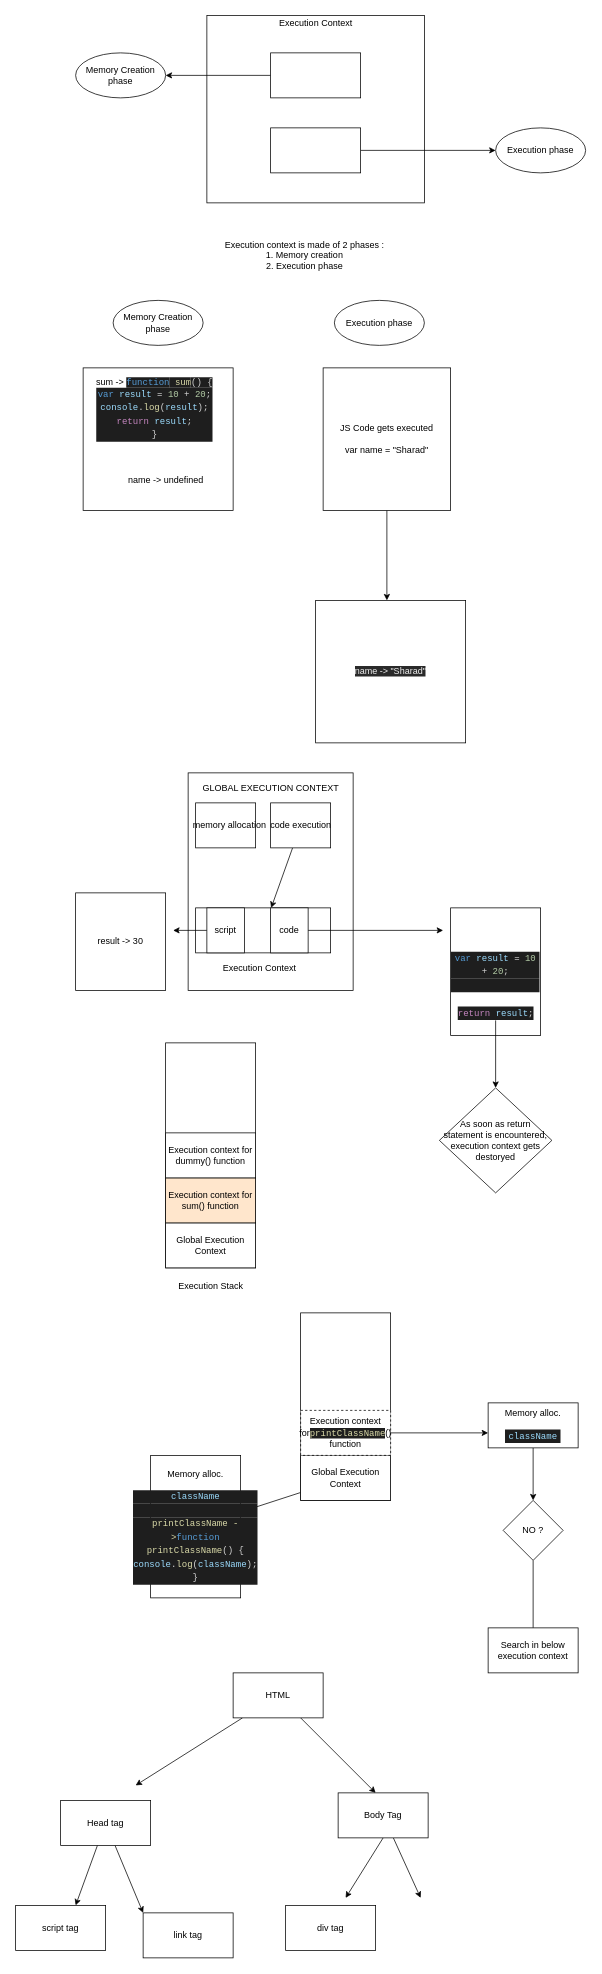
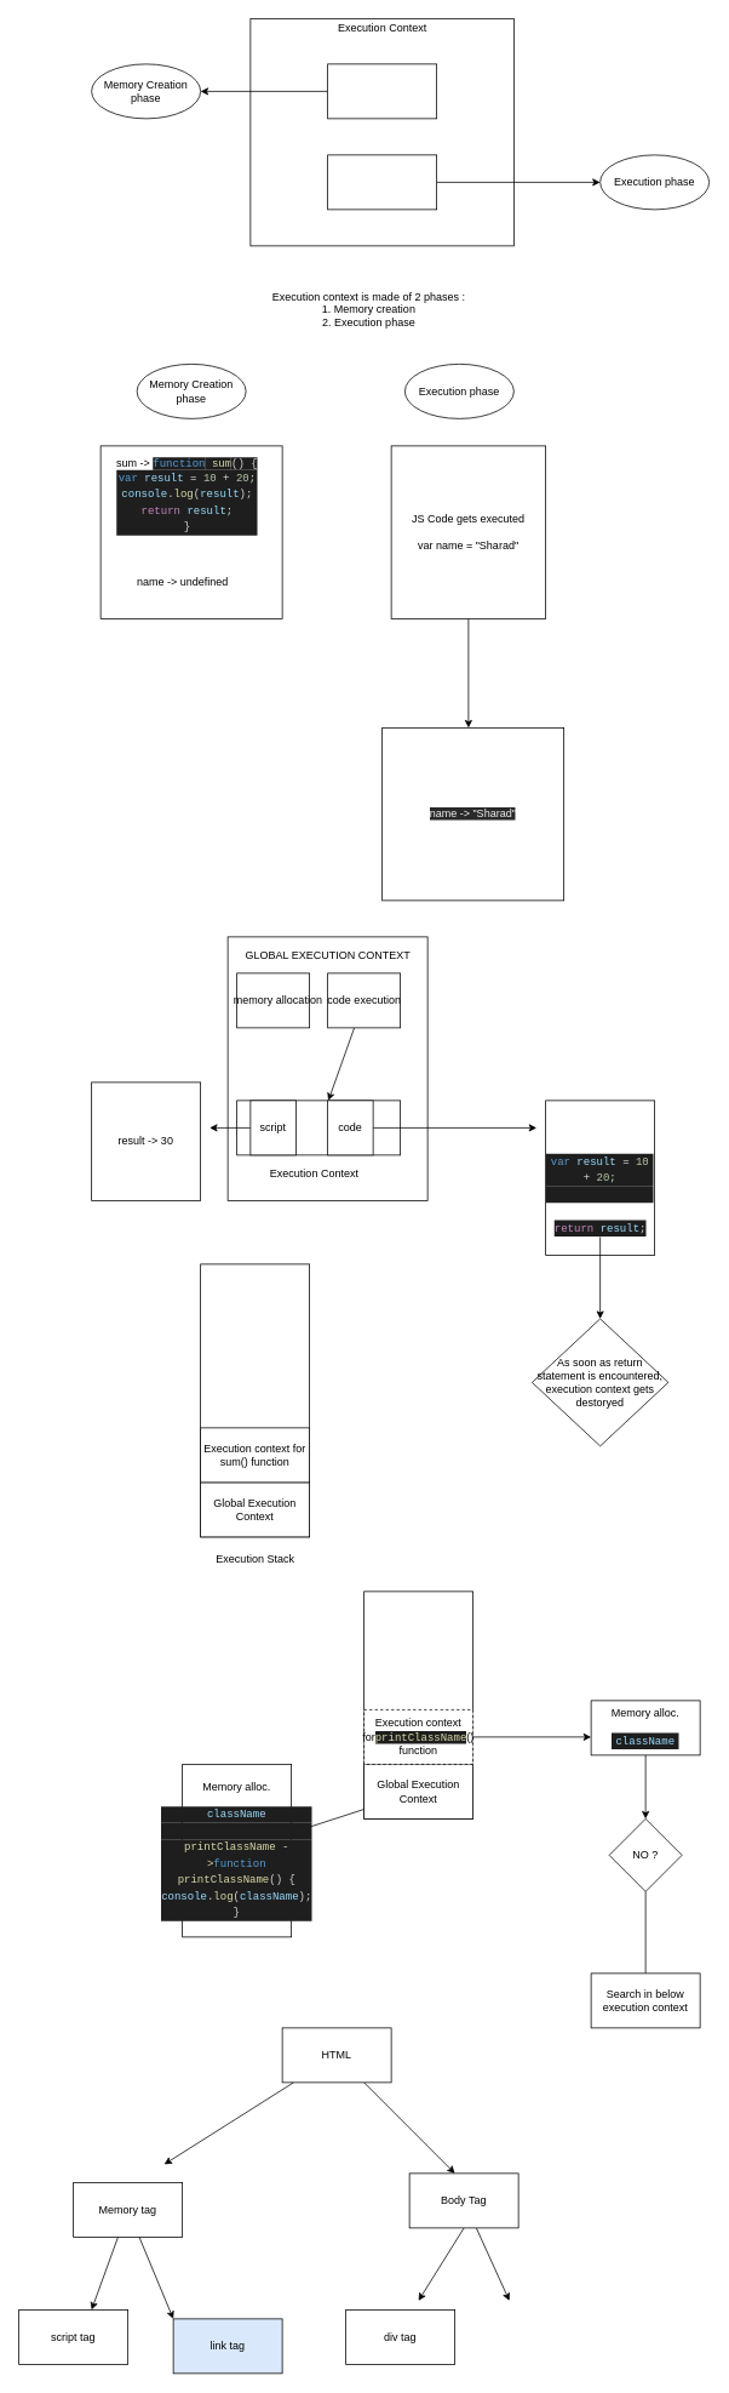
  <mxCell id="0" />
  <mxCell id="1" parent="0" />
  <mxCell id="2" value="" style="whiteSpace=wrap;html=1;" parent="1" vertex="1"><mxGeometry x="275" y="20" width="290" height="250" as="geometry" /></mxCell>
  <mxCell id="3" style="edgeStyle=none;html=1;" parent="1" source="4" edge="1"><mxGeometry relative="1" as="geometry"><mxPoint x="220" y="100" as="targetPoint" /></mxGeometry></mxCell>
  <mxCell id="4" value="" style="whiteSpace=wrap;html=1;" parent="1" vertex="1"><mxGeometry x="360" y="70" width="120" height="60" as="geometry" /></mxCell>
  <mxCell id="5" style="edgeStyle=none;html=1;" parent="1" source="6" edge="1"><mxGeometry relative="1" as="geometry"><mxPoint x="660" y="200" as="targetPoint" /></mxGeometry></mxCell>
  <mxCell id="6" value="" style="whiteSpace=wrap;html=1;" parent="1" vertex="1"><mxGeometry x="360" y="170" width="120" height="60" as="geometry" /></mxCell>
  <mxCell id="7" value="Execution Context" style="text;html=1;align=center;verticalAlign=middle;resizable=0;points=[];autosize=1;strokeColor=none;fillColor=none;" parent="1" vertex="1"><mxGeometry x="365" y="20" width="110" height="20" as="geometry" /></mxCell>
  <mxCell id="8" value="Memory Creation phase" style="ellipse;whiteSpace=wrap;html=1;" parent="1" vertex="1"><mxGeometry x="100" y="70" width="120" height="60" as="geometry" /></mxCell>
  <mxCell id="9" value="Execution phase" style="ellipse;whiteSpace=wrap;html=1;" parent="1" vertex="1"><mxGeometry x="660" y="170" width="120" height="60" as="geometry" /></mxCell>
  <mxCell id="10" value="Execution context is made of 2 phases :&lt;br&gt;1. Memory creation&lt;br&gt;2. Execution phase" style="text;html=1;align=center;verticalAlign=middle;resizable=0;points=[];autosize=1;strokeColor=none;fillColor=none;" parent="1" vertex="1"><mxGeometry x="290" y="315" width="230" height="50" as="geometry" /></mxCell>
  <mxCell id="11" value="Memory Creation phase" style="ellipse;whiteSpace=wrap;html=1;" parent="1" vertex="1"><mxGeometry x="150" y="400" width="120" height="60" as="geometry" /></mxCell>
  <mxCell id="12" value="" style="whiteSpace=wrap;html=1;" parent="1" vertex="1"><mxGeometry x="110" y="490" width="200" height="190" as="geometry" /></mxCell>
  <mxCell id="13" value="sum -&amp;gt;&amp;nbsp;&lt;span style=&quot;background-color: rgb(30 , 30 , 30) ; font-family: &amp;#34;menlo&amp;#34; , &amp;#34;monaco&amp;#34; , &amp;#34;courier new&amp;#34; , monospace ; color: rgb(86 , 156 , 214)&quot;&gt;function&lt;/span&gt;&lt;span style=&quot;background-color: rgb(30 , 30 , 30) ; color: rgb(212 , 212 , 212) ; font-family: &amp;#34;menlo&amp;#34; , &amp;#34;monaco&amp;#34; , &amp;#34;courier new&amp;#34; , monospace&quot;&gt; &lt;/span&gt;&lt;span style=&quot;background-color: rgb(30 , 30 , 30) ; font-family: &amp;#34;menlo&amp;#34; , &amp;#34;monaco&amp;#34; , &amp;#34;courier new&amp;#34; , monospace ; color: rgb(220 , 220 , 170)&quot;&gt;sum&lt;/span&gt;&lt;span style=&quot;background-color: rgb(30 , 30 , 30) ; color: rgb(212 , 212 , 212) ; font-family: &amp;#34;menlo&amp;#34; , &amp;#34;monaco&amp;#34; , &amp;#34;courier new&amp;#34; , monospace&quot;&gt;() {&lt;/span&gt;&lt;div style=&quot;color: rgb(212 , 212 , 212) ; background-color: rgb(30 , 30 , 30) ; font-family: &amp;#34;menlo&amp;#34; , &amp;#34;monaco&amp;#34; , &amp;#34;courier new&amp;#34; , monospace ; line-height: 18px&quot;&gt;&lt;div&gt;    &lt;span style=&quot;color: #569cd6&quot;&gt;var&lt;/span&gt; &lt;span style=&quot;color: #9cdcfe&quot;&gt;result&lt;/span&gt; = &lt;span style=&quot;color: #b5cea8&quot;&gt;10&lt;/span&gt; + &lt;span style=&quot;color: #b5cea8&quot;&gt;20&lt;/span&gt;;&lt;/div&gt;&lt;div&gt;    &lt;span style=&quot;color: #9cdcfe&quot;&gt;console&lt;/span&gt;.&lt;span style=&quot;color: #dcdcaa&quot;&gt;log&lt;/span&gt;(&lt;span style=&quot;color: #9cdcfe&quot;&gt;result&lt;/span&gt;);&lt;/div&gt;&lt;div&gt;    &lt;span style=&quot;color: #c586c0&quot;&gt;return&lt;/span&gt; &lt;span style=&quot;color: #9cdcfe&quot;&gt;result&lt;/span&gt;;&lt;/div&gt;&lt;div&gt;}&lt;/div&gt;&lt;/div&gt;" style="text;html=1;align=center;verticalAlign=middle;resizable=0;points=[];autosize=1;strokeColor=none;fillColor=none;" parent="1" vertex="1"><mxGeometry x="120" y="500" width="170" height="90" as="geometry" /></mxCell>
- <mxCell id="14" value="name -&amp;gt; undefined" style="text;html=1;align=center;verticalAlign=middle;resizable=0;points=[];autosize=1;strokeColor=none;fillColor=none;" parent="1" vertex="1"><mxGeometry x="160" y="630" width="120" height="20" as="geometry" /></mxCell>
+ <mxCell id="14" value="name -&amp;gt; undefined" style="text;html=1;align=center;verticalAlign=middle;resizable=0;points=[];autosize=1;strokeColor=none;fillColor=none;" parent="1" vertex="1"><mxGeometry x="140" y="630" width="120" height="20" as="geometry" /></mxCell>
  <mxCell id="15" value="Execution phase" style="ellipse;whiteSpace=wrap;html=1;" parent="1" vertex="1"><mxGeometry x="445" y="400" width="120" height="60" as="geometry" /></mxCell>
  <mxCell id="16" style="edgeStyle=none;html=1;" parent="1" source="17" edge="1"><mxGeometry relative="1" as="geometry"><mxPoint x="515" y="800" as="targetPoint" /></mxGeometry></mxCell>
  <mxCell id="17" value="JS Code gets executed&lt;br&gt;&lt;br&gt;var name = &quot;Sharad&quot;" style="whiteSpace=wrap;html=1;" parent="1" vertex="1"><mxGeometry x="430" y="490" width="170" height="190" as="geometry" /></mxCell>
  <mxCell id="18" value="&lt;span style=&quot;color: rgb(240 , 240 , 240) ; font-family: &amp;#34;helvetica&amp;#34; ; font-size: 12px ; font-style: normal ; font-weight: 400 ; letter-spacing: normal ; text-align: center ; text-indent: 0px ; text-transform: none ; word-spacing: 0px ; background-color: rgb(42 , 42 , 42) ; display: inline ; float: none&quot;&gt;name -&amp;gt; &quot;Sharad&quot;&lt;/span&gt;" style="whiteSpace=wrap;html=1;" parent="1" vertex="1"><mxGeometry x="420" y="800" width="200" height="190" as="geometry" /></mxCell>
  <mxCell id="19" value="" style="whiteSpace=wrap;html=1;" parent="1" vertex="1"><mxGeometry x="250" y="1030" width="220" height="290" as="geometry" /></mxCell>
  <mxCell id="20" value="GLOBAL EXECUTION CONTEXT" style="text;html=1;align=center;verticalAlign=middle;resizable=0;points=[];autosize=1;strokeColor=none;fillColor=none;" parent="1" vertex="1"><mxGeometry x="260" y="1040" width="200" height="20" as="geometry" /></mxCell>
  <mxCell id="21" value="" style="whiteSpace=wrap;html=1;" parent="1" vertex="1"><mxGeometry x="260" y="1070" width="80" height="60" as="geometry" /></mxCell>
  <mxCell id="22" value="" style="edgeStyle=none;html=1;" parent="1" source="23" target="26" edge="1"><mxGeometry relative="1" as="geometry" /></mxCell>
  <mxCell id="23" value="" style="whiteSpace=wrap;html=1;" parent="1" vertex="1"><mxGeometry x="360" y="1070" width="80" height="60" as="geometry" /></mxCell>
  <mxCell id="24" value="code execution" style="text;html=1;align=center;verticalAlign=middle;resizable=0;points=[];autosize=1;strokeColor=none;fillColor=none;" parent="1" vertex="1"><mxGeometry x="350" y="1090" width="100" height="20" as="geometry" /></mxCell>
  <mxCell id="25" value="memory allocation" style="text;html=1;align=center;verticalAlign=middle;resizable=0;points=[];autosize=1;strokeColor=none;fillColor=none;" parent="1" vertex="1"><mxGeometry x="250" y="1090" width="110" height="20" as="geometry" /></mxCell>
  <mxCell id="26" value="" style="whiteSpace=wrap;html=1;" parent="1" vertex="1"><mxGeometry x="260" y="1210" width="180" height="60" as="geometry" /></mxCell>
  <mxCell id="27" style="edgeStyle=none;html=1;" parent="1" source="28" edge="1"><mxGeometry relative="1" as="geometry"><mxPoint x="230" y="1240" as="targetPoint" /></mxGeometry></mxCell>
  <mxCell id="28" value="script" style="whiteSpace=wrap;html=1;" parent="1" vertex="1"><mxGeometry x="275" y="1210" width="50" height="60" as="geometry" /></mxCell>
  <mxCell id="29" style="edgeStyle=none;html=1;" parent="1" source="30" edge="1"><mxGeometry relative="1" as="geometry"><mxPoint x="590" y="1240" as="targetPoint" /></mxGeometry></mxCell>
  <mxCell id="30" value="code" style="whiteSpace=wrap;html=1;" parent="1" vertex="1"><mxGeometry x="360" y="1210" width="50" height="60" as="geometry" /></mxCell>
  <mxCell id="31" value="Execution Context" style="text;html=1;align=center;verticalAlign=middle;resizable=0;points=[];autosize=1;strokeColor=none;fillColor=none;" parent="1" vertex="1"><mxGeometry x="290" y="1280" width="110" height="20" as="geometry" /></mxCell>
  <mxCell id="32" value="result -&amp;gt; 30" style="whiteSpace=wrap;html=1;" parent="1" vertex="1"><mxGeometry x="100" y="1190" width="120" height="130" as="geometry" /></mxCell>
  <mxCell id="33" value="&lt;div style=&quot;color: rgb(212 , 212 , 212) ; background-color: rgb(30 , 30 , 30) ; font-family: &amp;#34;menlo&amp;#34; , &amp;#34;monaco&amp;#34; , &amp;#34;courier new&amp;#34; , monospace ; line-height: 18px&quot;&gt;&lt;span style=&quot;color: #569cd6&quot;&gt;var&lt;/span&gt; &lt;span style=&quot;color: #9cdcfe&quot;&gt;result&lt;/span&gt; = &lt;span style=&quot;color: #b5cea8&quot;&gt;10&lt;/span&gt; + &lt;span style=&quot;color: #b5cea8&quot;&gt;20&lt;/span&gt;;&lt;/div&gt;&lt;div style=&quot;color: rgb(212 , 212 , 212) ; background-color: rgb(30 , 30 , 30) ; font-family: &amp;#34;menlo&amp;#34; , &amp;#34;monaco&amp;#34; , &amp;#34;courier new&amp;#34; , monospace ; line-height: 18px&quot;&gt;&lt;div style=&quot;font-family: &amp;#34;menlo&amp;#34; , &amp;#34;monaco&amp;#34; , &amp;#34;courier new&amp;#34; , monospace ; line-height: 18px&quot;&gt;&lt;br&gt;&lt;/div&gt;&lt;/div&gt;" style="whiteSpace=wrap;html=1;" parent="1" vertex="1"><mxGeometry x="600" y="1210" width="120" height="170" as="geometry" /></mxCell>
  <mxCell id="34" style="edgeStyle=none;html=1;" parent="1" source="35" edge="1"><mxGeometry relative="1" as="geometry"><mxPoint x="660" y="1450" as="targetPoint" /></mxGeometry></mxCell>
  <mxCell id="35" value="&lt;div style=&quot;color: rgb(212 , 212 , 212) ; background-color: rgb(30 , 30 , 30) ; font-family: &amp;#34;menlo&amp;#34; , &amp;#34;monaco&amp;#34; , &amp;#34;courier new&amp;#34; , monospace ; line-height: 18px&quot;&gt;&lt;span style=&quot;color: #c586c0&quot;&gt;return&lt;/span&gt; &lt;span style=&quot;color: #9cdcfe&quot;&gt;result&lt;/span&gt;;&lt;/div&gt;" style="text;html=1;align=center;verticalAlign=middle;resizable=0;points=[];autosize=1;strokeColor=none;fillColor=none;" parent="1" vertex="1"><mxGeometry x="600" y="1340" width="120" height="20" as="geometry" /></mxCell>
  <mxCell id="36" value="As soon as return statement is encountered,&lt;br&gt;execution context gets destoryed" style="rhombus;whiteSpace=wrap;html=1;" parent="1" vertex="1"><mxGeometry x="585" y="1450" width="150" height="140" as="geometry" /></mxCell>
  <mxCell id="37" value="" style="whiteSpace=wrap;html=1;" parent="1" vertex="1"><mxGeometry x="220" y="1390" width="120" height="300" as="geometry" /></mxCell>
  <mxCell id="38" value="Execution Stack" style="text;html=1;align=center;verticalAlign=middle;resizable=0;points=[];autosize=1;strokeColor=none;fillColor=none;" parent="1" vertex="1"><mxGeometry x="230" y="1704" width="100" height="20" as="geometry" /></mxCell>
  <mxCell id="39" value="Global Execution Context" style="whiteSpace=wrap;html=1;" parent="1" vertex="1"><mxGeometry x="220" y="1630" width="120" height="60" as="geometry" /></mxCell>
- <mxCell id="40" value="Execution context for sum() function" style="whiteSpace=wrap;html=1;fillColor=#ffe6cc;" parent="1" vertex="1"><mxGeometry x="220" y="1570" width="120" height="60" as="geometry" /></mxCell>
- <mxCell id="41" value="Execution context for dummy() function" style="whiteSpace=wrap;html=1;" parent="1" vertex="1"><mxGeometry x="220" y="1510" width="120" height="60" as="geometry" /></mxCell>
+ <mxCell id="40" value="Execution context for sum() function" style="whiteSpace=wrap;html=1;" parent="1" vertex="1"><mxGeometry x="220" y="1570" width="120" height="60" as="geometry" /></mxCell>
  <mxCell id="42" value="" style="whiteSpace=wrap;html=1;" parent="1" vertex="1"><mxGeometry x="400" y="1750" width="120" height="250" as="geometry" /></mxCell>
  <mxCell id="43" value="" style="edgeStyle=none;html=1;" parent="1" source="44" target="52" edge="1"><mxGeometry relative="1" as="geometry" /></mxCell>
  <mxCell id="44" value="Global Execution Context" style="whiteSpace=wrap;html=1;" parent="1" vertex="1"><mxGeometry x="400" y="1940" width="120" height="60" as="geometry" /></mxCell>
  <mxCell id="45" style="edgeStyle=none;html=1;" parent="1" source="46" edge="1"><mxGeometry relative="1" as="geometry"><mxPoint x="650" y="1910" as="targetPoint" /></mxGeometry></mxCell>
  <mxCell id="46" value="Execution context for&lt;span style=&quot;color: rgb(220 , 220 , 170) ; background-color: rgb(30 , 30 , 30) ; font-family: &amp;#34;menlo&amp;#34; , &amp;#34;monaco&amp;#34; , &amp;#34;courier new&amp;#34; , monospace&quot;&gt;printClassName&lt;/span&gt;&lt;span&gt;() function&lt;/span&gt;" style="whiteSpace=wrap;html=1;dashed=1;" parent="1" vertex="1"><mxGeometry x="400" y="1880" width="120" height="60" as="geometry" /></mxCell>
  <mxCell id="47" style="edgeStyle=none;html=1;" parent="1" source="48" edge="1"><mxGeometry relative="1" as="geometry"><mxPoint x="710" y="2000" as="targetPoint" /></mxGeometry></mxCell>
  <mxCell id="48" value="Memory alloc.&lt;br&gt;&lt;br&gt;&lt;div style=&quot;color: rgb(212 , 212 , 212) ; background-color: rgb(30 , 30 , 30) ; font-family: &amp;#34;menlo&amp;#34; , &amp;#34;monaco&amp;#34; , &amp;#34;courier new&amp;#34; , monospace ; line-height: 18px&quot;&gt;&lt;span style=&quot;color: #9cdcfe&quot;&gt;className&lt;/span&gt;&lt;/div&gt;" style="whiteSpace=wrap;html=1;" parent="1" vertex="1"><mxGeometry x="650" y="1870" width="120" height="60" as="geometry" /></mxCell>
  <mxCell id="49" value="" style="edgeStyle=none;html=1;endArrow=none;" parent="1" source="50" target="51" edge="1"><mxGeometry relative="1" as="geometry" /></mxCell>
  <mxCell id="50" value="NO ?" style="rhombus;whiteSpace=wrap;html=1;" parent="1" vertex="1"><mxGeometry x="670" y="2000" width="80" height="80" as="geometry" /></mxCell>
  <mxCell id="51" value="Search in below execution context" style="whiteSpace=wrap;html=1;" parent="1" vertex="1"><mxGeometry x="650" y="2170" width="120" height="60" as="geometry" /></mxCell>
  <mxCell id="52" value="&lt;span&gt;Memory alloc.&lt;/span&gt;&lt;br&gt;&lt;br&gt;&lt;div style=&quot;color: rgb(212 , 212 , 212) ; background-color: rgb(30 , 30 , 30) ; font-family: &amp;#34;menlo&amp;#34; , &amp;#34;monaco&amp;#34; , &amp;#34;courier new&amp;#34; , monospace ; line-height: 18px&quot;&gt;&lt;span style=&quot;color: rgb(156 , 220 , 254)&quot;&gt;className&lt;/span&gt;&lt;/div&gt;&lt;div style=&quot;color: rgb(212 , 212 , 212) ; background-color: rgb(30 , 30 , 30) ; font-family: &amp;#34;menlo&amp;#34; , &amp;#34;monaco&amp;#34; , &amp;#34;courier new&amp;#34; , monospace ; line-height: 18px&quot;&gt;&lt;span style=&quot;color: rgb(156 , 220 , 254)&quot;&gt;&lt;br&gt;&lt;/span&gt;&lt;/div&gt;&lt;div style=&quot;color: rgb(212 , 212 , 212) ; background-color: rgb(30 , 30 , 30) ; font-family: &amp;#34;menlo&amp;#34; , &amp;#34;monaco&amp;#34; , &amp;#34;courier new&amp;#34; , monospace ; line-height: 18px&quot;&gt;&lt;div style=&quot;font-family: &amp;#34;menlo&amp;#34; , &amp;#34;monaco&amp;#34; , &amp;#34;courier new&amp;#34; , monospace ; line-height: 18px&quot;&gt;&lt;span style=&quot;color: #dcdcaa&quot;&gt;printClassName -&amp;gt;&lt;/span&gt;&lt;span style=&quot;color: rgb(86 , 156 , 214)&quot;&gt;function&lt;/span&gt;&lt;span&gt; &lt;/span&gt;&lt;span style=&quot;color: rgb(220 , 220 , 170)&quot;&gt;printClassName&lt;/span&gt;&lt;span&gt;() {&lt;/span&gt;&lt;/div&gt;&lt;div style=&quot;font-family: &amp;#34;menlo&amp;#34; , &amp;#34;monaco&amp;#34; , &amp;#34;courier new&amp;#34; , monospace ; line-height: 18px&quot;&gt;&lt;div&gt;    &lt;span style=&quot;color: #9cdcfe&quot;&gt;console&lt;/span&gt;.&lt;span style=&quot;color: #dcdcaa&quot;&gt;log&lt;/span&gt;(&lt;span style=&quot;color: #9cdcfe&quot;&gt;className&lt;/span&gt;);&lt;/div&gt;&lt;div&gt;}&lt;/div&gt;&lt;/div&gt;&lt;/div&gt;" style="whiteSpace=wrap;html=1;" parent="1" vertex="1"><mxGeometry x="200" y="1940" width="120" height="190" as="geometry" /></mxCell>
  <mxCell id="53" style="edgeStyle=none;html=1;" edge="1" parent="1" source="55"><mxGeometry relative="1" as="geometry"><mxPoint x="180" y="2380" as="targetPoint" /></mxGeometry></mxCell>
  <mxCell id="54" style="edgeStyle=none;html=1;" edge="1" parent="1" source="55"><mxGeometry relative="1" as="geometry"><mxPoint x="500" y="2390" as="targetPoint" /></mxGeometry></mxCell>
  <mxCell id="55" value="HTML" style="whiteSpace=wrap;html=1;" vertex="1" parent="1"><mxGeometry x="310" y="2230" width="120" height="60" as="geometry" /></mxCell>
  <mxCell id="56" style="edgeStyle=none;html=1;" edge="1" parent="1" source="58"><mxGeometry relative="1" as="geometry"><mxPoint x="100" y="2540" as="targetPoint" /></mxGeometry></mxCell>
  <mxCell id="57" style="edgeStyle=none;html=1;" edge="1" parent="1" source="58"><mxGeometry relative="1" as="geometry"><mxPoint x="190" y="2550" as="targetPoint" /></mxGeometry></mxCell>
- <mxCell id="58" value="Head tag" style="whiteSpace=wrap;html=1;" vertex="1" parent="1"><mxGeometry x="80" y="2400" width="120" height="60" as="geometry" /></mxCell>
+ <mxCell id="58" value="Memory tag" style="whiteSpace=wrap;html=1;" vertex="1" parent="1"><mxGeometry x="80" y="2400" width="120" height="60" as="geometry" /></mxCell>
  <mxCell id="59" style="edgeStyle=none;html=1;exitX=0.5;exitY=1;exitDx=0;exitDy=0;" edge="1" parent="1" source="61"><mxGeometry relative="1" as="geometry"><mxPoint x="460" y="2530" as="targetPoint" /></mxGeometry></mxCell>
  <mxCell id="60" style="edgeStyle=none;html=1;" edge="1" parent="1" source="61"><mxGeometry relative="1" as="geometry"><mxPoint x="560" y="2530" as="targetPoint" /></mxGeometry></mxCell>
  <mxCell id="61" value="Body Tag" style="whiteSpace=wrap;html=1;" vertex="1" parent="1"><mxGeometry x="450" y="2390" width="120" height="60" as="geometry" /></mxCell>
  <mxCell id="62" value="script tag" style="whiteSpace=wrap;html=1;" vertex="1" parent="1"><mxGeometry x="20" y="2540" width="120" height="60" as="geometry" /></mxCell>
- <mxCell id="63" value="link tag" style="whiteSpace=wrap;html=1;" vertex="1" parent="1"><mxGeometry x="190" y="2550" width="120" height="60" as="geometry" /></mxCell>
+ <mxCell id="63" value="link tag" style="whiteSpace=wrap;html=1;fillColor=#dae8fc;" vertex="1" parent="1"><mxGeometry x="190" y="2550" width="120" height="60" as="geometry" /></mxCell>
  <mxCell id="64" value="div tag" style="whiteSpace=wrap;html=1;" vertex="1" parent="1"><mxGeometry x="380" y="2540" width="120" height="60" as="geometry" /></mxCell>
